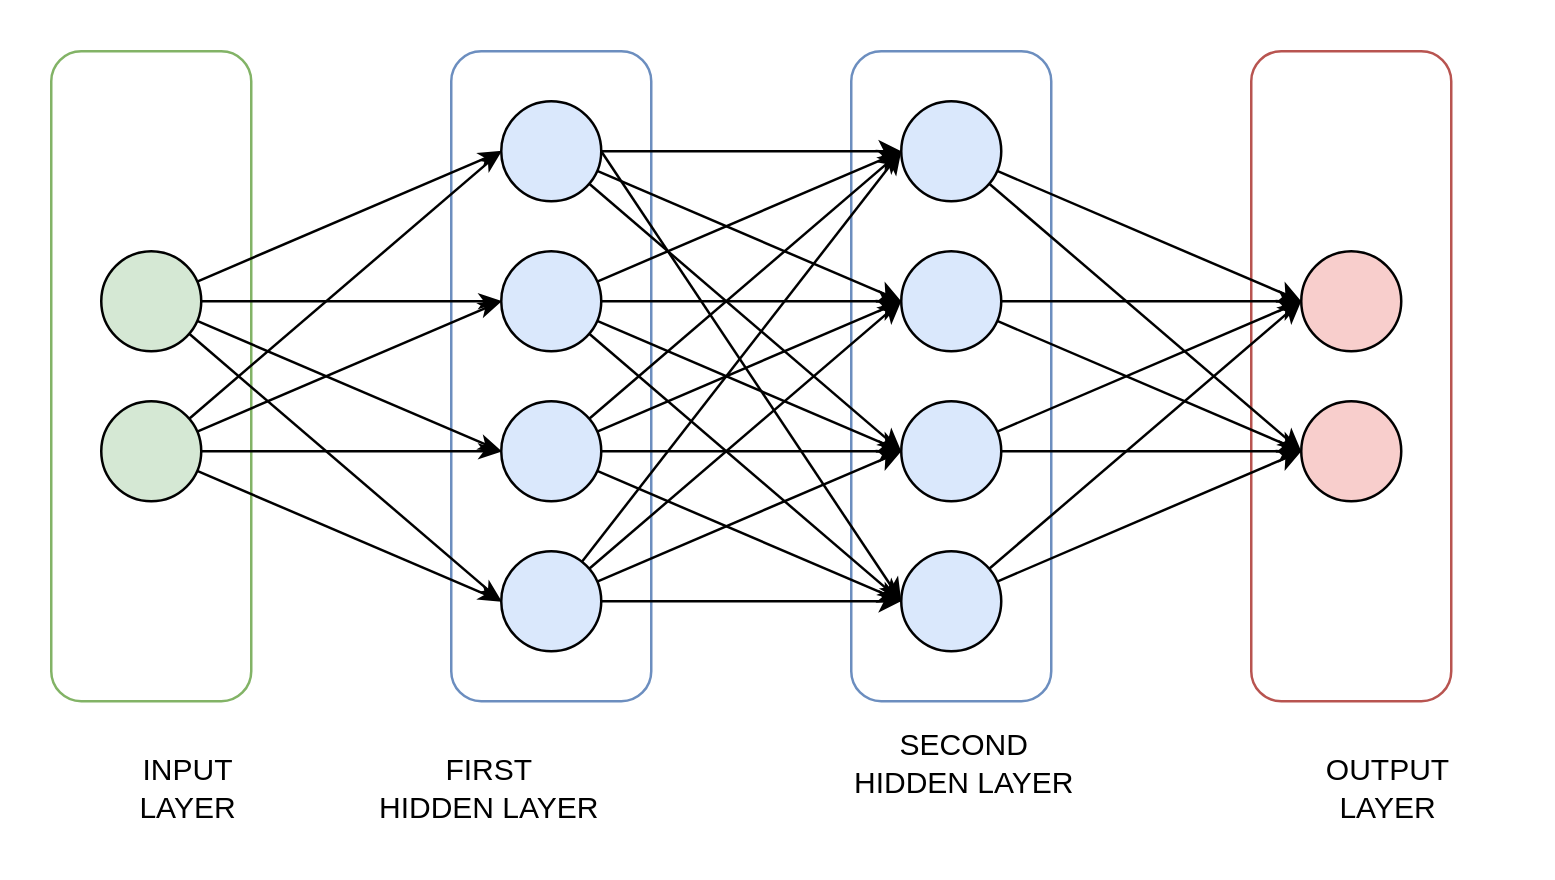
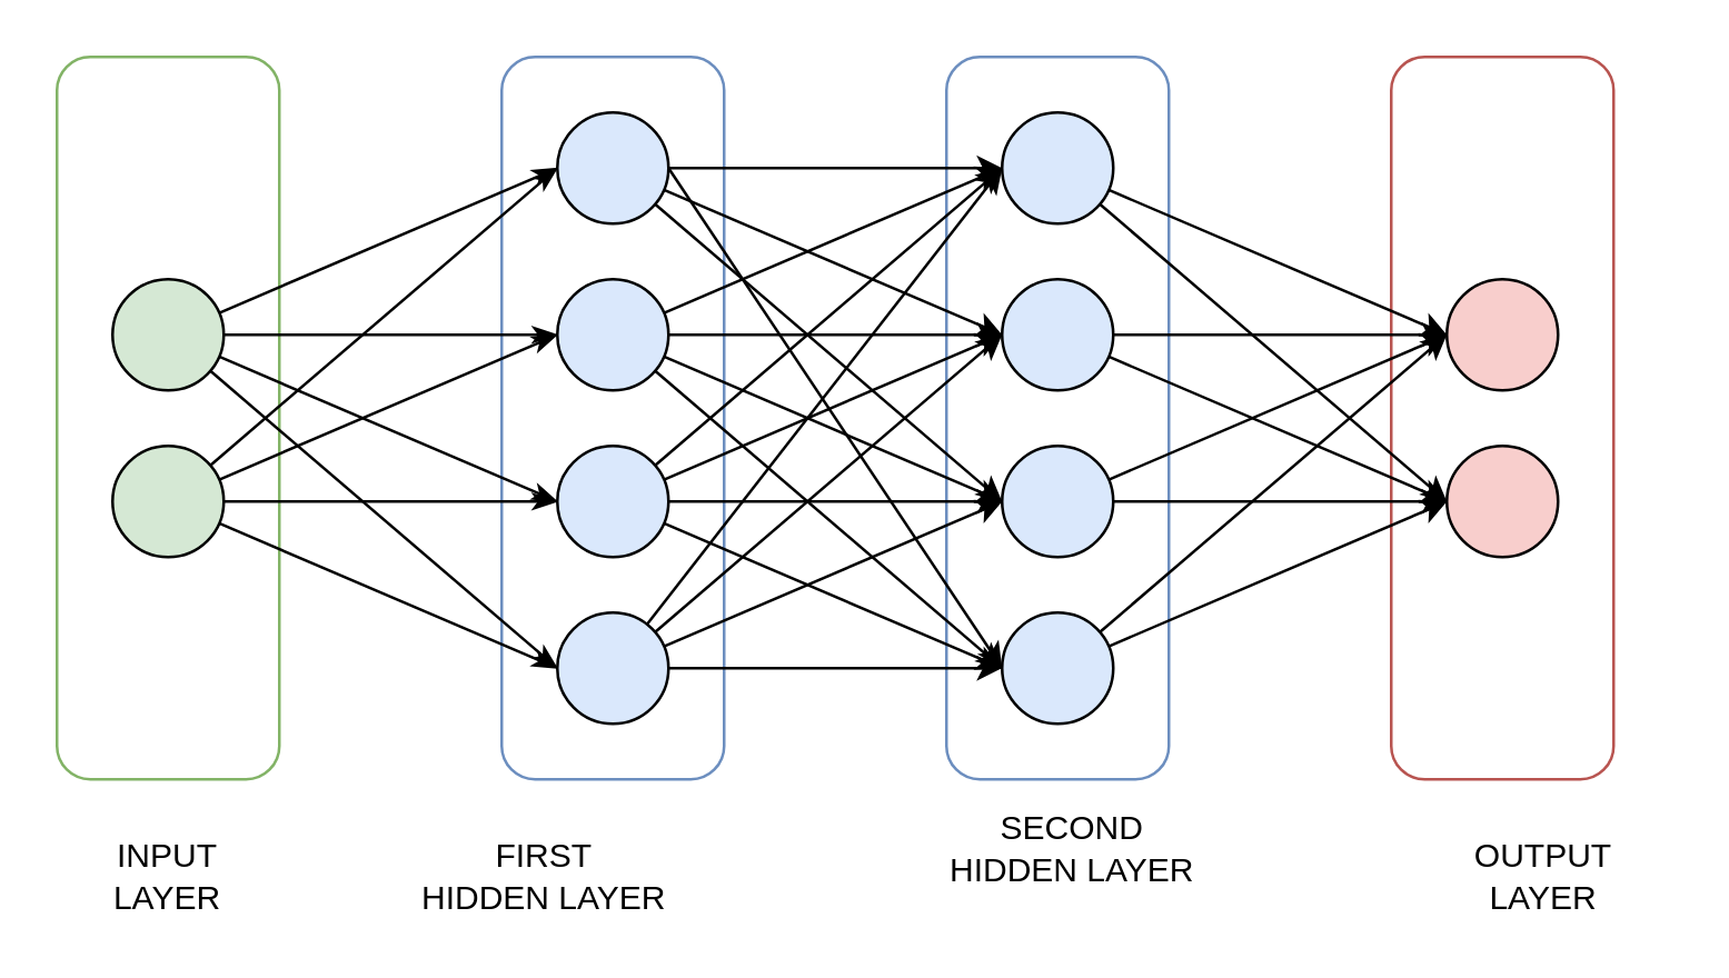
  <mxCell id="0" />
  <mxCell id="1" parent="0" />
  <mxCell id="2" value="" style="rounded=1;whiteSpace=wrap;html=1;fillColor=none;strokeColor=#b85450;" parent="1" vertex="1"><mxGeometry x="500" y="20" width="80" height="260" as="geometry" /></mxCell>
  <mxCell id="3" value="" style="rounded=1;whiteSpace=wrap;html=1;fillColor=none;strokeColor=#6c8ebf;" parent="1" vertex="1"><mxGeometry x="340" y="20" width="80" height="260" as="geometry" /></mxCell>
  <mxCell id="4" value="" style="rounded=1;whiteSpace=wrap;html=1;fillColor=none;strokeColor=#6c8ebf;" parent="1" vertex="1"><mxGeometry x="180" y="20" width="80" height="260" as="geometry" /></mxCell>
  <mxCell id="5" value="" style="rounded=1;whiteSpace=wrap;html=1;fillColor=none;strokeColor=#82b366;" parent="1" vertex="1"><mxGeometry x="20" y="20" width="80" height="260" as="geometry" /></mxCell>
  <mxCell id="6" style="edgeStyle=orthogonalEdgeStyle;rounded=0;orthogonalLoop=1;jettySize=auto;html=1;entryX=0;entryY=0.5;entryDx=0;entryDy=0;endArrow=classicThin;endFill=1;" parent="1" source="10" target="15" edge="1"><mxGeometry relative="1" as="geometry"><mxPoint x="120" y="120" as="targetPoint" /></mxGeometry></mxCell>
  <mxCell id="7" style="rounded=0;orthogonalLoop=1;jettySize=auto;html=1;entryX=0;entryY=0.5;entryDx=0;entryDy=0;endArrow=classicThin;endFill=1;" parent="1" source="10" target="46" edge="1"><mxGeometry relative="1" as="geometry" /></mxCell>
  <mxCell id="8" style="edgeStyle=none;rounded=0;orthogonalLoop=1;jettySize=auto;html=1;entryX=0;entryY=0.5;entryDx=0;entryDy=0;endArrow=classicThin;endFill=1;" parent="1" source="10" target="29" edge="1"><mxGeometry relative="1" as="geometry" /></mxCell>
  <mxCell id="9" style="edgeStyle=none;rounded=0;orthogonalLoop=1;jettySize=auto;html=1;entryX=0;entryY=0.5;entryDx=0;entryDy=0;endArrow=classicThin;endFill=1;" parent="1" source="10" target="38" edge="1"><mxGeometry relative="1" as="geometry" /></mxCell>
  <mxCell id="10" value="" style="ellipse;whiteSpace=wrap;html=1;aspect=fixed;fillColor=#d5e8d4;strokeColor=#000000;" parent="1" vertex="1"><mxGeometry x="40" y="100" width="40" height="40" as="geometry" /></mxCell>
  <mxCell id="11" style="edgeStyle=orthogonalEdgeStyle;rounded=0;orthogonalLoop=1;jettySize=auto;html=1;entryX=0;entryY=0.5;entryDx=0;entryDy=0;endArrow=classic;endFill=1;" parent="1" source="15" target="18" edge="1"><mxGeometry relative="1" as="geometry"><mxPoint x="360" y="120" as="targetPoint" /></mxGeometry></mxCell>
  <mxCell id="12" style="edgeStyle=none;rounded=0;orthogonalLoop=1;jettySize=auto;html=1;entryX=0;entryY=0.5;entryDx=0;entryDy=0;endArrow=classic;endFill=1;" parent="1" source="15" target="49" edge="1"><mxGeometry relative="1" as="geometry" /></mxCell>
  <mxCell id="13" style="edgeStyle=none;rounded=0;orthogonalLoop=1;jettySize=auto;html=1;entryX=0;entryY=0.5;entryDx=0;entryDy=0;endArrow=classic;endFill=1;" parent="1" source="15" target="32" edge="1"><mxGeometry relative="1" as="geometry" /></mxCell>
  <mxCell id="14" style="edgeStyle=none;rounded=0;orthogonalLoop=1;jettySize=auto;html=1;entryX=0;entryY=0.5;entryDx=0;entryDy=0;endArrow=classic;endFill=1;" parent="1" source="15" target="41" edge="1"><mxGeometry relative="1" as="geometry" /></mxCell>
  <mxCell id="15" value="" style="ellipse;whiteSpace=wrap;html=1;aspect=fixed;fillColor=#dae8fc;strokeColor=#000000;" parent="1" vertex="1"><mxGeometry x="200" y="100" width="40" height="40" as="geometry" /></mxCell>
  <mxCell id="16" style="edgeStyle=orthogonalEdgeStyle;rounded=0;orthogonalLoop=1;jettySize=auto;html=1;entryX=0;entryY=0.5;entryDx=0;entryDy=0;" parent="1" source="18" target="19" edge="1"><mxGeometry relative="1" as="geometry"><mxPoint x="520" y="120" as="targetPoint" /></mxGeometry></mxCell>
  <mxCell id="17" style="edgeStyle=none;rounded=0;orthogonalLoop=1;jettySize=auto;html=1;entryX=0;entryY=0.5;entryDx=0;entryDy=0;" parent="1" source="18" edge="1" target="33"><mxGeometry relative="1" as="geometry"><mxPoint x="520" y="200" as="targetPoint" /></mxGeometry></mxCell>
  <mxCell id="18" value="" style="ellipse;whiteSpace=wrap;html=1;aspect=fixed;fillColor=#dae8fc;strokeColor=#000000;" parent="1" vertex="1"><mxGeometry x="360" y="100" width="40" height="40" as="geometry" /></mxCell>
  <mxCell id="19" value="" style="ellipse;whiteSpace=wrap;html=1;aspect=fixed;fillColor=#f8cecc;strokeColor=#000000;" parent="1" vertex="1"><mxGeometry x="520" y="100" width="40" height="40" as="geometry" /></mxCell>
  <mxCell id="20" style="edgeStyle=orthogonalEdgeStyle;rounded=0;orthogonalLoop=1;jettySize=auto;html=1;entryX=0;entryY=0.5;entryDx=0;entryDy=0;endArrow=classicThin;endFill=1;" parent="1" source="24" target="29" edge="1"><mxGeometry relative="1" as="geometry"><mxPoint x="120" y="200" as="targetPoint" /></mxGeometry></mxCell>
  <mxCell id="21" style="edgeStyle=none;rounded=0;orthogonalLoop=1;jettySize=auto;html=1;entryX=0;entryY=0.5;entryDx=0;entryDy=0;endArrow=classicThin;endFill=1;" parent="1" source="24" target="46" edge="1"><mxGeometry relative="1" as="geometry" /></mxCell>
  <mxCell id="22" style="edgeStyle=none;rounded=0;orthogonalLoop=1;jettySize=auto;html=1;entryX=0;entryY=0.5;entryDx=0;entryDy=0;endArrow=classicThin;endFill=1;" parent="1" source="24" target="15" edge="1"><mxGeometry relative="1" as="geometry" /></mxCell>
  <mxCell id="23" style="edgeStyle=none;rounded=0;orthogonalLoop=1;jettySize=auto;html=1;entryX=0;entryY=0.5;entryDx=0;entryDy=0;endArrow=classicThin;endFill=1;" parent="1" source="24" target="38" edge="1"><mxGeometry relative="1" as="geometry" /></mxCell>
  <mxCell id="24" value="" style="ellipse;whiteSpace=wrap;html=1;aspect=fixed;fillColor=#d5e8d4;strokeColor=#000000;" parent="1" vertex="1"><mxGeometry x="40" y="160" width="40" height="40" as="geometry" /></mxCell>
  <mxCell id="25" style="edgeStyle=orthogonalEdgeStyle;rounded=0;orthogonalLoop=1;jettySize=auto;html=1;entryX=0;entryY=0.5;entryDx=0;entryDy=0;endArrow=classic;endFill=1;" parent="1" source="29" target="32" edge="1"><mxGeometry relative="1" as="geometry"><mxPoint x="360" y="180" as="targetPoint" /></mxGeometry></mxCell>
  <mxCell id="26" style="edgeStyle=none;rounded=0;orthogonalLoop=1;jettySize=auto;html=1;entryX=0;entryY=0.5;entryDx=0;entryDy=0;endArrow=classic;endFill=1;" parent="1" source="29" target="49" edge="1"><mxGeometry relative="1" as="geometry" /></mxCell>
  <mxCell id="27" style="edgeStyle=none;rounded=0;orthogonalLoop=1;jettySize=auto;html=1;entryX=0;entryY=0.5;entryDx=0;entryDy=0;endArrow=classic;endFill=1;" parent="1" source="29" target="18" edge="1"><mxGeometry relative="1" as="geometry" /></mxCell>
  <mxCell id="28" style="edgeStyle=none;rounded=0;orthogonalLoop=1;jettySize=auto;html=1;entryX=0;entryY=0.5;entryDx=0;entryDy=0;endArrow=classic;endFill=1;" parent="1" source="29" target="41" edge="1"><mxGeometry relative="1" as="geometry" /></mxCell>
  <mxCell id="29" value="" style="ellipse;whiteSpace=wrap;html=1;aspect=fixed;fillColor=#dae8fc;strokeColor=#000000;" parent="1" vertex="1"><mxGeometry x="200" y="160" width="40" height="40" as="geometry" /></mxCell>
  <mxCell id="30" style="edgeStyle=orthogonalEdgeStyle;rounded=0;orthogonalLoop=1;jettySize=auto;html=1;entryX=0;entryY=0.5;entryDx=0;entryDy=0;" parent="1" source="32" target="33" edge="1"><mxGeometry relative="1" as="geometry"><mxPoint x="520" y="200" as="targetPoint" /></mxGeometry></mxCell>
  <mxCell id="31" style="edgeStyle=none;rounded=0;orthogonalLoop=1;jettySize=auto;html=1;entryX=0;entryY=0.5;entryDx=0;entryDy=0;" parent="1" source="32" target="19" edge="1"><mxGeometry relative="1" as="geometry" /></mxCell>
  <mxCell id="32" value="" style="ellipse;whiteSpace=wrap;html=1;aspect=fixed;fillColor=#dae8fc;strokeColor=#000000;" parent="1" vertex="1"><mxGeometry x="360" y="160" width="40" height="40" as="geometry" /></mxCell>
  <mxCell id="33" value="" style="ellipse;whiteSpace=wrap;html=1;aspect=fixed;fillColor=#f8cecc;strokeColor=#000000;" parent="1" vertex="1"><mxGeometry x="520" y="160" width="40" height="40" as="geometry" /></mxCell>
  <mxCell id="34" style="edgeStyle=orthogonalEdgeStyle;rounded=0;orthogonalLoop=1;jettySize=auto;html=1;entryX=0;entryY=0.5;entryDx=0;entryDy=0;endArrow=classic;endFill=1;" parent="1" source="38" target="41" edge="1"><mxGeometry relative="1" as="geometry"><mxPoint x="360" y="240" as="targetPoint" /></mxGeometry></mxCell>
  <mxCell id="35" style="edgeStyle=none;rounded=0;orthogonalLoop=1;jettySize=auto;html=1;entryX=0;entryY=0.5;entryDx=0;entryDy=0;endArrow=classic;endFill=1;" parent="1" source="38" target="49" edge="1"><mxGeometry relative="1" as="geometry" /></mxCell>
  <mxCell id="36" style="edgeStyle=none;rounded=0;orthogonalLoop=1;jettySize=auto;html=1;entryX=0;entryY=0.5;entryDx=0;entryDy=0;endArrow=classic;endFill=1;" parent="1" source="38" target="18" edge="1"><mxGeometry relative="1" as="geometry" /></mxCell>
  <mxCell id="37" style="edgeStyle=none;rounded=0;orthogonalLoop=1;jettySize=auto;html=1;entryX=0;entryY=0.5;entryDx=0;entryDy=0;endArrow=classic;endFill=1;" parent="1" source="38" target="32" edge="1"><mxGeometry relative="1" as="geometry" /></mxCell>
  <mxCell id="38" value="" style="ellipse;whiteSpace=wrap;html=1;aspect=fixed;fillColor=#dae8fc;strokeColor=#000000;" parent="1" vertex="1"><mxGeometry x="200" y="220" width="40" height="40" as="geometry" /></mxCell>
  <mxCell id="39" style="edgeStyle=none;rounded=0;orthogonalLoop=1;jettySize=auto;html=1;entryX=0;entryY=0.5;entryDx=0;entryDy=0;" parent="1" source="41" target="33" edge="1"><mxGeometry relative="1" as="geometry" /></mxCell>
  <mxCell id="40" style="edgeStyle=none;rounded=0;orthogonalLoop=1;jettySize=auto;html=1;entryX=0;entryY=0.5;entryDx=0;entryDy=0;" parent="1" source="41" target="19" edge="1"><mxGeometry relative="1" as="geometry" /></mxCell>
  <mxCell id="41" value="" style="ellipse;whiteSpace=wrap;html=1;aspect=fixed;fillColor=#dae8fc;strokeColor=#000000;" parent="1" vertex="1"><mxGeometry x="360" y="220" width="40" height="40" as="geometry" /></mxCell>
  <mxCell id="42" style="edgeStyle=orthogonalEdgeStyle;rounded=0;orthogonalLoop=1;jettySize=auto;html=1;entryX=0;entryY=0.5;entryDx=0;entryDy=0;endArrow=classic;endFill=1;" parent="1" source="46" target="49" edge="1"><mxGeometry relative="1" as="geometry"><mxPoint x="360" y="60" as="targetPoint" /></mxGeometry></mxCell>
  <mxCell id="43" style="edgeStyle=none;rounded=0;orthogonalLoop=1;jettySize=auto;html=1;entryX=0;entryY=0.5;entryDx=0;entryDy=0;endArrow=classic;endFill=1;" parent="1" source="46" target="18" edge="1"><mxGeometry relative="1" as="geometry" /></mxCell>
  <mxCell id="44" style="edgeStyle=none;rounded=0;orthogonalLoop=1;jettySize=auto;html=1;entryX=0;entryY=0.5;entryDx=0;entryDy=0;endArrow=classic;endFill=1;" parent="1" source="46" target="32" edge="1"><mxGeometry relative="1" as="geometry" /></mxCell>
  <mxCell id="45" style="edgeStyle=none;rounded=0;orthogonalLoop=1;jettySize=auto;html=1;exitX=1;exitY=0.5;exitDx=0;exitDy=0;entryX=0;entryY=0.5;entryDx=0;entryDy=0;endArrow=classic;endFill=1;" parent="1" source="46" target="41" edge="1"><mxGeometry relative="1" as="geometry" /></mxCell>
  <mxCell id="46" value="" style="ellipse;whiteSpace=wrap;html=1;aspect=fixed;fillColor=#dae8fc;strokeColor=#000000;" parent="1" vertex="1"><mxGeometry x="200" y="40" width="40" height="40" as="geometry" /></mxCell>
  <mxCell id="47" style="edgeStyle=none;rounded=0;orthogonalLoop=1;jettySize=auto;html=1;entryX=0;entryY=0.5;entryDx=0;entryDy=0;" parent="1" source="49" target="19" edge="1"><mxGeometry relative="1" as="geometry" /></mxCell>
  <mxCell id="48" style="edgeStyle=none;rounded=0;orthogonalLoop=1;jettySize=auto;html=1;entryX=0;entryY=0.5;entryDx=0;entryDy=0;" parent="1" source="49" target="33" edge="1"><mxGeometry relative="1" as="geometry" /></mxCell>
  <mxCell id="49" value="" style="ellipse;whiteSpace=wrap;html=1;aspect=fixed;fillColor=#dae8fc;strokeColor=#000000;" parent="1" vertex="1"><mxGeometry x="360" y="40" width="40" height="40" as="geometry" /></mxCell>
- <mxCell id="50" value="INPUT LAYER" style="text;html=1;strokeColor=none;fillColor=none;align=center;verticalAlign=middle;whiteSpace=wrap;rounded=0;" parent="1" vertex="1"><mxGeometry x="40" y="300" width="70" height="30" as="geometry" /></mxCell>
+ <mxCell id="50" value="INPUT LAYER" style="text;html=1;strokeColor=none;fillColor=none;align=center;verticalAlign=middle;whiteSpace=wrap;rounded=0;" parent="1" vertex="1"><mxGeometry x="25" y="300" width="70" height="30" as="geometry" /></mxCell>
  <mxCell id="51" value="FIRST &lt;br&gt;HIDDEN LAYER" style="text;html=1;strokeColor=none;fillColor=none;align=center;verticalAlign=middle;whiteSpace=wrap;rounded=0;" parent="1" vertex="1"><mxGeometry x="147.5" y="300" width="95" height="30" as="geometry" /></mxCell>
  <mxCell id="52" value="SECOND&lt;br&gt;HIDDEN LAYER" style="text;html=1;strokeColor=none;fillColor=none;align=center;verticalAlign=middle;whiteSpace=wrap;rounded=0;" parent="1" vertex="1"><mxGeometry x="337.5" y="290" width="95" height="30" as="geometry" /></mxCell>
  <mxCell id="53" value="OUTPUT LAYER" style="text;html=1;strokeColor=none;fillColor=none;align=center;verticalAlign=middle;whiteSpace=wrap;rounded=0;" parent="1" vertex="1"><mxGeometry x="510" y="300" width="90" height="30" as="geometry" /></mxCell>
